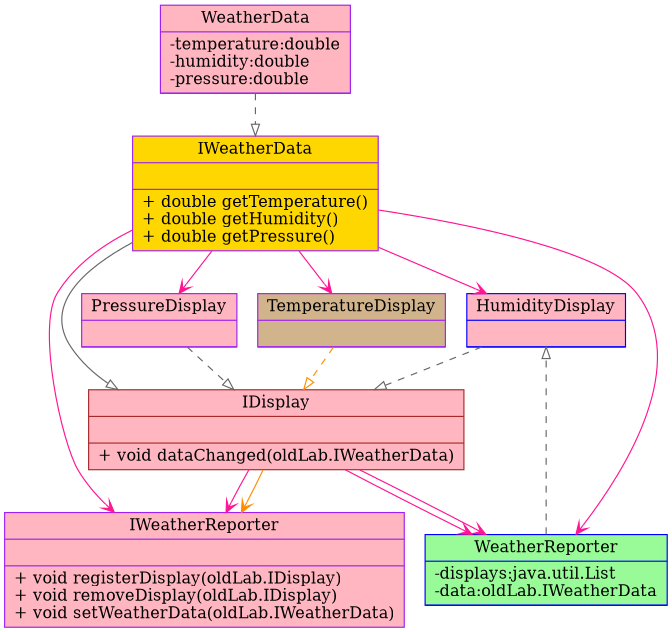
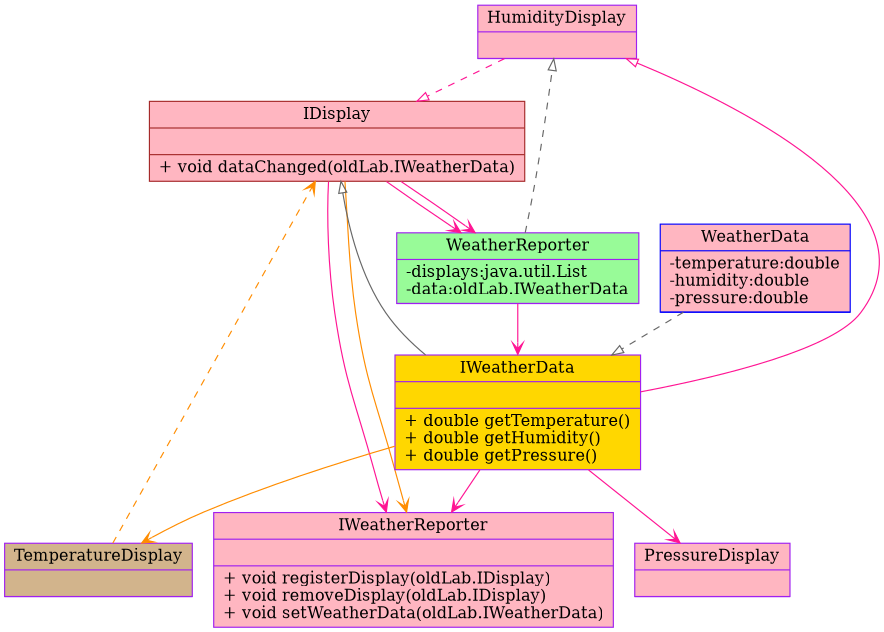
  digraph {
    fontname="Bitstream Vera Sans"
    fontsize=8
    node [color=purple fillcolor=lightpink shape=record style=filled]
    edge [arrowhead=vee color=deeppink style=solid]
-   n1 [color=blue label="{HumidityDisplay||+ void <init>()\l+ void dataChanged(oldLab.IWeatherData)\l}"]
+   n1 [label="{HumidityDisplay||+ void <init>()\l+ void dataChanged(oldLab.IWeatherData)\l}"]
    n2 [color=brown label="{IDisplay||+ void dataChanged(oldLab.IWeatherData)\l}"]
    n3 [label="{IWeatherReporter||+ void registerDisplay(oldLab.IDisplay)\l+ void removeDisplay(oldLab.IDisplay)\l+ void setWeatherData(oldLab.IWeatherData)\l}"]
-   n4 [color=blue fillcolor=palegreen label="{WeatherReporter|-displays:java.util.List\l-data:oldLab.IWeatherData\l|+ void <init>()\l+ void registerDisplay(oldLab.IDisplay)\l+ void removeDisplay(oldLab.IDisplay)\l+ void setWeatherData(oldLab.IWeatherData)\l# void notifyDisplays()\l}"]
+   n4 [fillcolor=palegreen label="{WeatherReporter|-displays:java.util.List\l-data:oldLab.IWeatherData\l|+ void <init>()\l+ void registerDisplay(oldLab.IDisplay)\l+ void removeDisplay(oldLab.IDisplay)\l+ void setWeatherData(oldLab.IWeatherData)\l# void notifyDisplays()\l}"]
    n5 [fillcolor=gold label="{IWeatherData||+ double getTemperature()\l+ double getHumidity()\l+ double getPressure()\l}"]
    n6 [label="{PressureDisplay||+ void <init>()\l+ void dataChanged(oldLab.IWeatherData)\l}"]
    n7 [fillcolor=tan label="{TemperatureDisplay||+ void <init>()\l+ void dataChanged(oldLab.IWeatherData)\l}"]
-   n8 [label="{WeatherData|-temperature:double\l-humidity:double\l-pressure:double\l|+ void <init>(double, double, double)\l+ double getTemperature()\l+ double getHumidity()\l+ double getPressure()\l+ boolean equals(java.lang.Object)\l+ int hashCode()\l}"]
-   n1 -> n2 [arrowhead=empty color=gray40 style=dashed]
+   n8 [color=blue label="{WeatherData|-temperature:double\l-humidity:double\l-pressure:double\l|+ void <init>(double, double, double)\l+ double getTemperature()\l+ double getHumidity()\l+ double getPressure()\l+ boolean equals(java.lang.Object)\l+ int hashCode()\l}"]
+   n1 -> n2 [arrowhead=empty style=dashed]
    n2 -> n3
    n2 -> n3 [color=darkorange]
    n2 -> n4
    n2 -> n4
    n4 -> n1 [arrowhead=empty color=gray40 style=dashed]
-   n5 -> n1
+   n5 -> n1 [arrowhead=empty]
    n5 -> n2 [arrowhead=empty color=gray40]
    n5 -> n3
-   n5 -> n4
+   n4 -> n5
    n5 -> n6
-   n5 -> n7
-   n6 -> n2 [arrowhead=empty color=gray40 style=dashed]
-   n7 -> n2 [arrowhead=empty color=darkorange style=dashed]
+   n5 -> n7 [color=darkorange]
+   n7 -> n2 [color=darkorange style=dashed]
    n8 -> n5 [arrowhead=empty color=gray40 style=dashed]
  }
